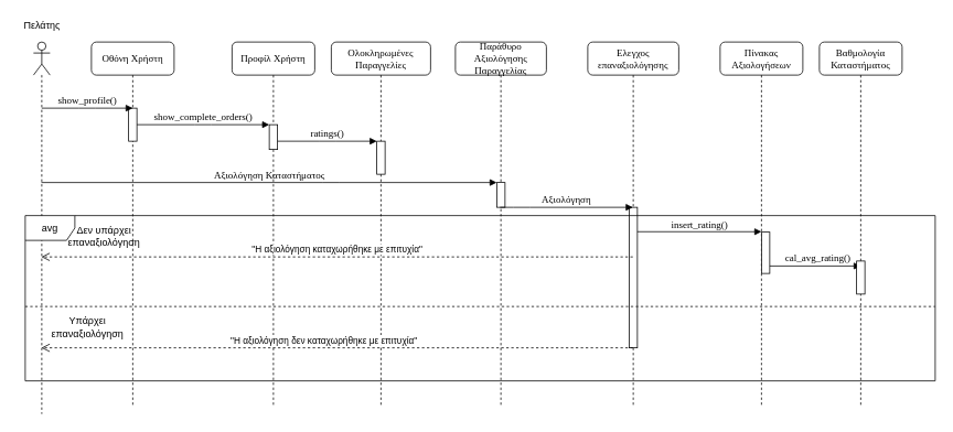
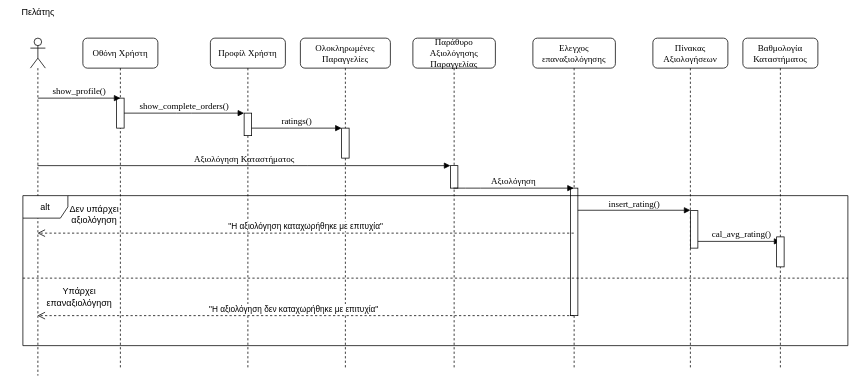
  <mxCell id="0" />
  <mxCell id="1" parent="0" />
  <mxCell id="2" value="Προφίλ Χρήστη" style="shape=umlLifeline;perimeter=lifelinePerimeter;whiteSpace=wrap;html=1;container=1;collapsible=0;recursiveResize=0;outlineConnect=0;rounded=1;shadow=0;comic=0;labelBackgroundColor=none;strokeWidth=1;fontFamily=Verdana;fontSize=12;align=center;" parent="1" vertex="1"><mxGeometry x="280" y="50" width="100" height="440" as="geometry" /></mxCell>
  <mxCell id="3" value="" style="html=1;points=[];perimeter=orthogonalPerimeter;rounded=0;shadow=0;comic=0;labelBackgroundColor=none;strokeWidth=1;fontFamily=Verdana;fontSize=12;align=center;" parent="2" vertex="1"><mxGeometry x="45" y="100" width="10" height="30" as="geometry" /></mxCell>
  <mxCell id="4" value="Ολοκληρωμένες Παραγγελίες" style="shape=umlLifeline;perimeter=lifelinePerimeter;whiteSpace=wrap;html=1;container=1;collapsible=0;recursiveResize=0;outlineConnect=0;rounded=1;shadow=0;comic=0;labelBackgroundColor=none;strokeWidth=1;fontFamily=Verdana;fontSize=12;align=center;" parent="1" vertex="1"><mxGeometry x="400" y="50" width="120" height="440" as="geometry" /></mxCell>
  <mxCell id="5" value="" style="html=1;points=[];perimeter=orthogonalPerimeter;rounded=0;shadow=0;comic=0;labelBackgroundColor=none;strokeWidth=1;fontFamily=Verdana;fontSize=12;align=center;" parent="4" vertex="1"><mxGeometry x="55" y="120" width="10" height="40" as="geometry" /></mxCell>
  <mxCell id="6" value="Παράθυρο Αξιολόγησης Παραγγελίας" style="shape=umlLifeline;perimeter=lifelinePerimeter;whiteSpace=wrap;html=1;container=1;collapsible=0;recursiveResize=0;outlineConnect=0;rounded=1;shadow=0;comic=0;labelBackgroundColor=none;strokeWidth=1;fontFamily=Verdana;fontSize=12;align=center;" parent="1" vertex="1"><mxGeometry x="550" y="50" width="110" height="440" as="geometry" /></mxCell>
  <mxCell id="7" value="" style="html=1;points=[];perimeter=orthogonalPerimeter;rounded=0;shadow=0;comic=0;labelBackgroundColor=none;strokeWidth=1;fontFamily=Verdana;fontSize=12;align=center;" parent="6" vertex="1"><mxGeometry x="50" y="170" width="10" height="30" as="geometry" /></mxCell>
  <mxCell id="8" value="Οθόνη Χρήστη" style="shape=umlLifeline;perimeter=lifelinePerimeter;whiteSpace=wrap;html=1;container=1;collapsible=0;recursiveResize=0;outlineConnect=0;rounded=1;shadow=0;comic=0;labelBackgroundColor=none;strokeWidth=1;fontFamily=Verdana;fontSize=12;align=center;" parent="1" vertex="1"><mxGeometry x="110" y="50" width="100" height="440" as="geometry" /></mxCell>
  <mxCell id="9" value="" style="html=1;points=[];perimeter=orthogonalPerimeter;rounded=0;shadow=0;comic=0;labelBackgroundColor=none;strokeWidth=1;fontFamily=Verdana;fontSize=12;align=center;" parent="8" vertex="1"><mxGeometry x="45" y="80" width="10" height="40" as="geometry" /></mxCell>
  <mxCell id="10" value="Αξιολόγηση Καταστήματος" style="html=1;verticalAlign=bottom;endArrow=block;labelBackgroundColor=none;fontFamily=Verdana;fontSize=12;edgeStyle=elbowEdgeStyle;elbow=vertical;" parent="1" source="17" target="7" edge="1"><mxGeometry relative="1" as="geometry"><mxPoint x="520" y="190" as="sourcePoint" /><Array as="points"><mxPoint x="400" y="220" /><mxPoint x="290" y="210" /><mxPoint x="560" y="230" /><mxPoint x="560" y="220" /><mxPoint x="470" y="190" /></Array></mxGeometry></mxCell>
  <mxCell id="11" value="show_complete_orders()" style="html=1;verticalAlign=bottom;endArrow=block;entryX=0;entryY=0;labelBackgroundColor=none;fontFamily=Verdana;fontSize=12;edgeStyle=elbowEdgeStyle;elbow=vertical;" parent="1" source="9" target="3" edge="1"><mxGeometry relative="1" as="geometry"><mxPoint x="230" y="160" as="sourcePoint" /></mxGeometry></mxCell>
  <mxCell id="12" value="ratings()" style="html=1;verticalAlign=bottom;endArrow=block;entryX=0;entryY=0;labelBackgroundColor=none;fontFamily=Verdana;fontSize=12;edgeStyle=elbowEdgeStyle;elbow=vertical;" parent="1" source="3" target="5" edge="1"><mxGeometry relative="1" as="geometry"><mxPoint x="380" y="170" as="sourcePoint" /></mxGeometry></mxCell>
  <mxCell id="13" value="Πίνακας Αξιολογήσεων" style="shape=umlLifeline;perimeter=lifelinePerimeter;whiteSpace=wrap;html=1;container=1;collapsible=0;recursiveResize=0;outlineConnect=0;rounded=1;shadow=0;comic=0;labelBackgroundColor=none;strokeWidth=1;fontFamily=Verdana;fontSize=12;align=center;" vertex="1" parent="1"><mxGeometry x="870" y="50" width="100" height="440" as="geometry" /></mxCell>
  <mxCell id="14" value="cal_avg_rating()" style="html=1;verticalAlign=bottom;endArrow=block;labelBackgroundColor=none;fontFamily=Verdana;fontSize=12;edgeStyle=elbowEdgeStyle;elbow=vertical;" edge="1" parent="13"><mxGeometry x="0.147" relative="1" as="geometry"><mxPoint x="50" y="270" as="sourcePoint" /><mxPoint x="170" y="271" as="targetPoint" /><Array as="points" /><mxPoint as="offset" /></mxGeometry></mxCell>
  <mxCell id="15" value="Βαθμολογία Καταστήματος" style="shape=umlLifeline;perimeter=lifelinePerimeter;whiteSpace=wrap;html=1;container=1;collapsible=0;recursiveResize=0;outlineConnect=0;rounded=1;shadow=0;comic=0;labelBackgroundColor=none;strokeWidth=1;fontFamily=Verdana;fontSize=12;align=center;" vertex="1" parent="1"><mxGeometry x="990" y="50" width="100" height="440" as="geometry" /></mxCell>
  <mxCell id="16" value="" style="html=1;points=[];perimeter=orthogonalPerimeter;rounded=0;shadow=0;comic=0;labelBackgroundColor=none;strokeWidth=1;fontFamily=Verdana;fontSize=12;align=center;" vertex="1" parent="15"><mxGeometry x="45" y="265" width="10" height="40" as="geometry" /></mxCell>
  <mxCell id="17" value="" style="shape=umlLifeline;participant=umlActor;perimeter=lifelinePerimeter;whiteSpace=wrap;html=1;container=1;collapsible=0;recursiveResize=0;verticalAlign=top;spacingTop=36;outlineConnect=0;" vertex="1" parent="1"><mxGeometry x="40" y="50" width="20" height="450" as="geometry" /></mxCell>
- <mxCell id="18" value="Πελάτης" style="text;html=1;align=center;verticalAlign=middle;resizable=0;points=[];autosize=1;strokeColor=none;fillColor=none;" vertex="1" parent="1"><mxGeometry x="20" y="20" width="60" height="20" as="geometry" /></mxCell>
+ <mxCell id="18" value="Πελάτης" style="text;html=1;align=center;verticalAlign=middle;resizable=0;points=[];autosize=1;strokeColor=none;fillColor=none;" vertex="1" parent="1"><mxGeometry x="20" y="5" width="60" height="20" as="geometry" /></mxCell>
  <mxCell id="19" value="show_profile()" style="html=1;verticalAlign=bottom;endArrow=block;labelBackgroundColor=none;fontFamily=Verdana;fontSize=12;edgeStyle=elbowEdgeStyle;elbow=vertical;" edge="1" parent="1"><mxGeometry relative="1" as="geometry"><mxPoint x="50" y="130" as="sourcePoint" /><mxPoint x="160" y="130" as="targetPoint" /></mxGeometry></mxCell>
  <mxCell id="20" value="Ελεγχος επαναξιολόγησης" style="shape=umlLifeline;perimeter=lifelinePerimeter;whiteSpace=wrap;html=1;container=1;collapsible=0;recursiveResize=0;outlineConnect=0;rounded=1;shadow=0;comic=0;labelBackgroundColor=none;strokeWidth=1;fontFamily=Verdana;fontSize=12;align=center;" vertex="1" parent="1"><mxGeometry x="710" y="50" width="110" height="440" as="geometry" /></mxCell>
  <mxCell id="21" value="" style="html=1;points=[];perimeter=orthogonalPerimeter;rounded=0;shadow=0;comic=0;labelBackgroundColor=none;strokeWidth=1;fontFamily=Verdana;fontSize=12;align=center;" vertex="1" parent="20"><mxGeometry x="50" y="200" width="10" height="170" as="geometry" /></mxCell>
  <mxCell id="22" value="" style="html=1;points=[];perimeter=orthogonalPerimeter;rounded=0;shadow=0;comic=0;labelBackgroundColor=none;strokeWidth=1;fontFamily=Verdana;fontSize=12;align=center;" vertex="1" parent="20"><mxGeometry x="210" y="230" width="10" height="50" as="geometry" /></mxCell>
  <mxCell id="23" value="Υπάρχει&lt;br&gt;&amp;nbsp;επαναξιολόγηση&amp;nbsp;" style="text;html=1;align=center;verticalAlign=middle;resizable=0;points=[];autosize=1;strokeColor=none;fillColor=none;" vertex="1" parent="20"><mxGeometry x="-660" y="330" width="110" height="30" as="geometry" /></mxCell>
- <mxCell id="24" value="avg" style="shape=umlFrame;whiteSpace=wrap;html=1;" vertex="1" parent="20"><mxGeometry x="-680" y="210" width="1100" height="200" as="geometry" /></mxCell>
+ <mxCell id="24" value="alt" style="shape=umlFrame;whiteSpace=wrap;html=1;" vertex="1" parent="20"><mxGeometry x="-680" y="210" width="1100" height="200" as="geometry" /></mxCell>
  <mxCell id="25" value="Αξιολόγηση" style="html=1;verticalAlign=bottom;endArrow=block;labelBackgroundColor=none;fontFamily=Verdana;fontSize=12;edgeStyle=elbowEdgeStyle;elbow=vertical;" edge="1" parent="1" target="20"><mxGeometry relative="1" as="geometry"><mxPoint x="604" y="250" as="sourcePoint" /><mxPoint x="725" y="270" as="targetPoint" /><Array as="points"><mxPoint x="630" y="250" /></Array></mxGeometry></mxCell>
  <mxCell id="26" value="&quot;Η αξιολόγηση καταχωρήθηκε με επιτυχία&quot;" style="html=1;verticalAlign=bottom;endArrow=open;dashed=1;endSize=8;rounded=0;" edge="1" parent="1" source="20" target="17"><mxGeometry relative="1" as="geometry"><mxPoint x="760" y="310" as="sourcePoint" /><mxPoint x="680" y="310" as="targetPoint" /><Array as="points"><mxPoint x="420" y="310" /></Array></mxGeometry></mxCell>
  <mxCell id="27" value="insert_rating()" style="html=1;verticalAlign=bottom;endArrow=block;labelBackgroundColor=none;fontFamily=Verdana;fontSize=12;edgeStyle=elbowEdgeStyle;elbow=vertical;" edge="1" parent="1"><mxGeometry relative="1" as="geometry"><mxPoint x="770" y="279.5" as="sourcePoint" /><mxPoint x="920" y="280" as="targetPoint" /><Array as="points"><mxPoint x="796" y="279.5" /></Array></mxGeometry></mxCell>
  <mxCell id="28" value="" style="endArrow=none;dashed=1;html=1;rounded=0;" edge="1" parent="1"><mxGeometry width="50" height="50" relative="1" as="geometry"><mxPoint x="30" y="370" as="sourcePoint" /><mxPoint x="1130" y="370" as="targetPoint" /><Array as="points"><mxPoint x="220" y="370" /><mxPoint x="810" y="370" /></Array></mxGeometry></mxCell>
  <mxCell id="29" value="&quot;Η αξιολόγηση δεν καταχωρήθηκε με επιτυχία&quot;" style="html=1;verticalAlign=bottom;endArrow=open;dashed=1;endSize=8;rounded=0;" edge="1" parent="1" source="20" target="17"><mxGeometry x="0.05" relative="1" as="geometry"><mxPoint x="1060.5" y="420" as="sourcePoint" /><mxPoint x="350" y="420" as="targetPoint" /><Array as="points"><mxPoint x="720.5" y="420" /></Array><mxPoint x="1" as="offset" /></mxGeometry></mxCell>
- <mxCell id="30" value="Δεν υπάρχει&lt;br&gt;&amp;nbsp;επαναξιολόγηση&amp;nbsp;" style="text;html=1;align=center;verticalAlign=middle;resizable=0;points=[];autosize=1;strokeColor=none;fillColor=none;" vertex="1" parent="1"><mxGeometry x="70" y="270" width="110" height="30" as="geometry" /></mxCell>
+ <mxCell id="30" value="Δεν υπάρχει&lt;br&gt;&amp;nbsp;αξιολόγηση&amp;nbsp;" style="text;html=1;align=center;verticalAlign=middle;resizable=0;points=[];autosize=1;strokeColor=none;fillColor=none;" vertex="1" parent="1"><mxGeometry x="70" y="270" width="110" height="30" as="geometry" /></mxCell>
